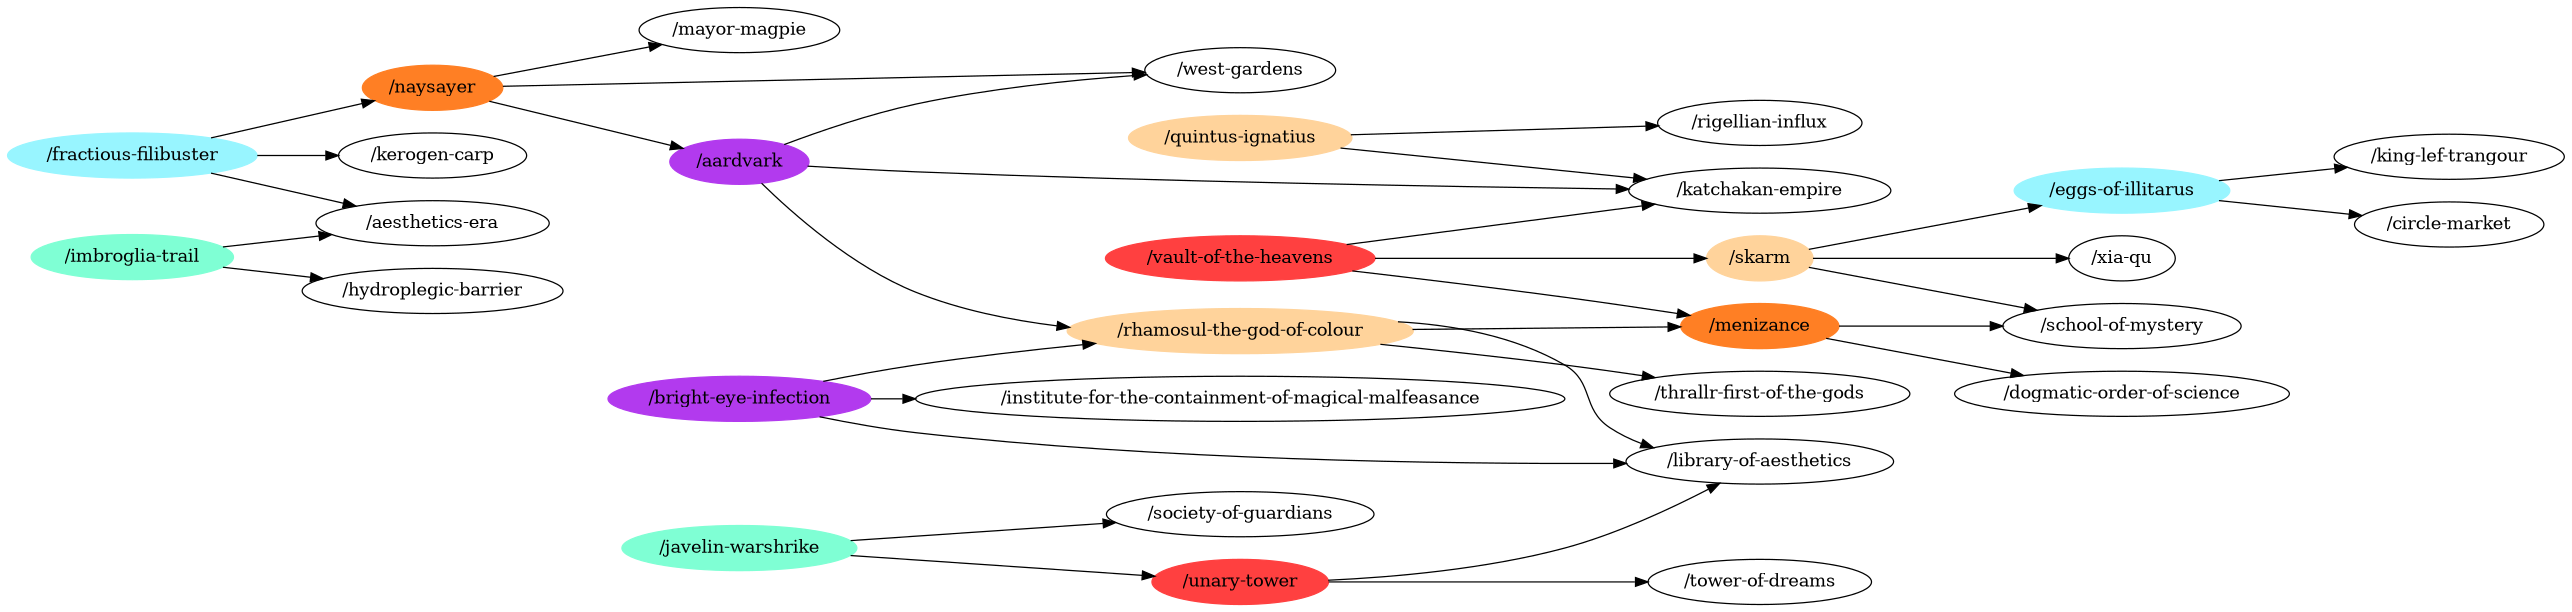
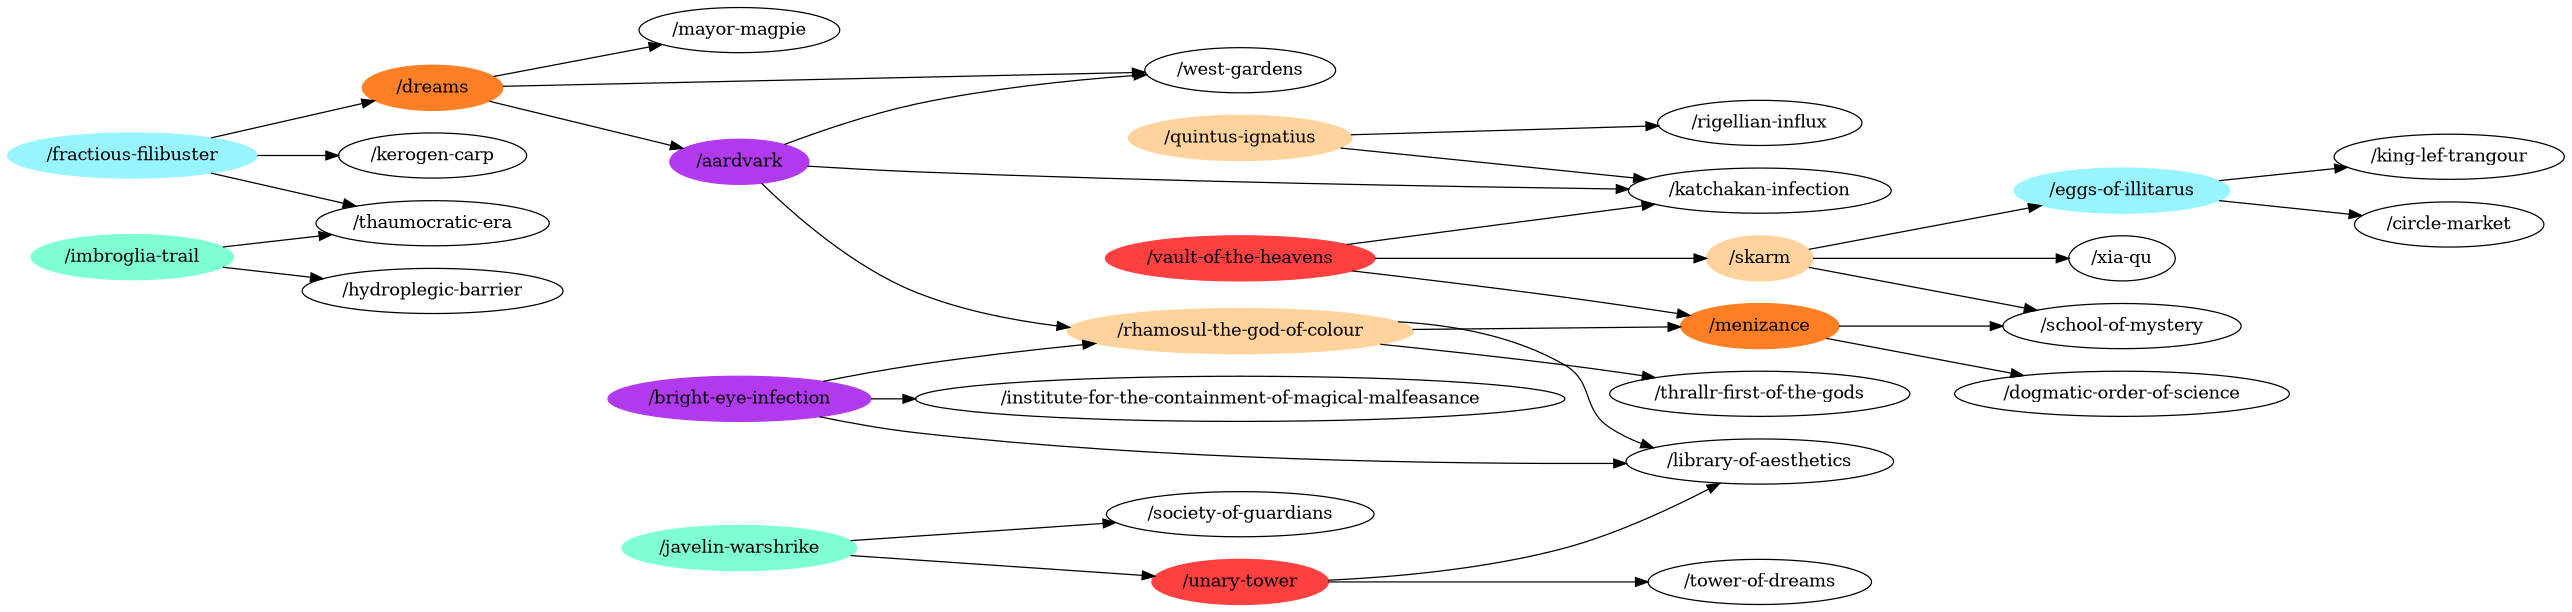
  digraph {
    rankdir=LR
    "/unary-tower" [color=brown1 style=filled]
    "/tower-of-dreams"
    "/library-of-aesthetics"
    "/skarm" [color=burlywood1 style=filled]
    "/school-of-mystery"
    "/eggs-of-illitarus" [color=cadetblue1 style=filled]
    "/xia-qu"
    "/king-lef-trangour"
    "/circle-market"
    "/javelin-warshrike" [color=aquamarine style=filled]
    "/society-of-guardians"
    "/imbroglia-trail" [color=aquamarine style=filled]
-   "/thaumocratic-era" [label="/aesthetics-era"]
+   "/thaumocratic-era"
    "/hydroplegic-barrier"
    "/rhamosul-the-god-of-colour" [color=burlywood1 style=filled]
    "/thrallr-first-of-the-gods"
    "/menizance" [color=chocolate1 style=filled]
    "/dogmatic-order-of-science"
-   "/naysayer" [color=chocolate1 style=filled]
+   "/naysayer" [color=chocolate1 style=filled label="/dreams"]
    "/west-gardens"
    "/mayor-magpie"
    "/aardvark" [color=darkorchid2 style=filled]
-   "/katchakan-empire"
+   "/katchakan-empire" [label="/katchakan-infection"]
    "/quintus-ignatius" [color=burlywood1 style=filled]
    "/rigellian-influx"
    "/bright-eye-infection" [color=darkorchid2 style=filled]
    "/institute-for-the-containment-of-magical-malfeasance"
    "/vault-of-the-heavens" [color=brown1 style=filled]
    "/fractious-filibuster" [color=cadetblue1 style=filled]
    "/kerogen-carp"
    "/unary-tower" -> "/tower-of-dreams"
    "/unary-tower" -> "/library-of-aesthetics"
    "/skarm" -> "/school-of-mystery"
    "/skarm" -> "/eggs-of-illitarus"
    "/skarm" -> "/xia-qu"
    "/eggs-of-illitarus" -> "/king-lef-trangour"
    "/eggs-of-illitarus" -> "/circle-market"
    "/javelin-warshrike" -> "/unary-tower"
    "/javelin-warshrike" -> "/society-of-guardians"
    "/imbroglia-trail" -> "/thaumocratic-era"
    "/imbroglia-trail" -> "/hydroplegic-barrier"
    "/rhamosul-the-god-of-colour" -> "/library-of-aesthetics"
    "/rhamosul-the-god-of-colour" -> "/thrallr-first-of-the-gods"
    "/rhamosul-the-god-of-colour" -> "/menizance"
    "/menizance" -> "/school-of-mystery"
    "/menizance" -> "/dogmatic-order-of-science"
    "/naysayer" -> "/west-gardens"
    "/naysayer" -> "/mayor-magpie"
    "/naysayer" -> "/aardvark"
    "/aardvark" -> "/rhamosul-the-god-of-colour"
    "/aardvark" -> "/west-gardens"
    "/aardvark" -> "/katchakan-empire"
    "/quintus-ignatius" -> "/katchakan-empire"
    "/quintus-ignatius" -> "/rigellian-influx"
    "/bright-eye-infection" -> "/library-of-aesthetics"
    "/bright-eye-infection" -> "/rhamosul-the-god-of-colour"
    "/bright-eye-infection" -> "/institute-for-the-containment-of-magical-malfeasance"
    "/vault-of-the-heavens" -> "/skarm"
    "/vault-of-the-heavens" -> "/menizance"
    "/vault-of-the-heavens" -> "/katchakan-empire"
    "/fractious-filibuster" -> "/thaumocratic-era"
    "/fractious-filibuster" -> "/naysayer"
    "/fractious-filibuster" -> "/kerogen-carp"
  }
